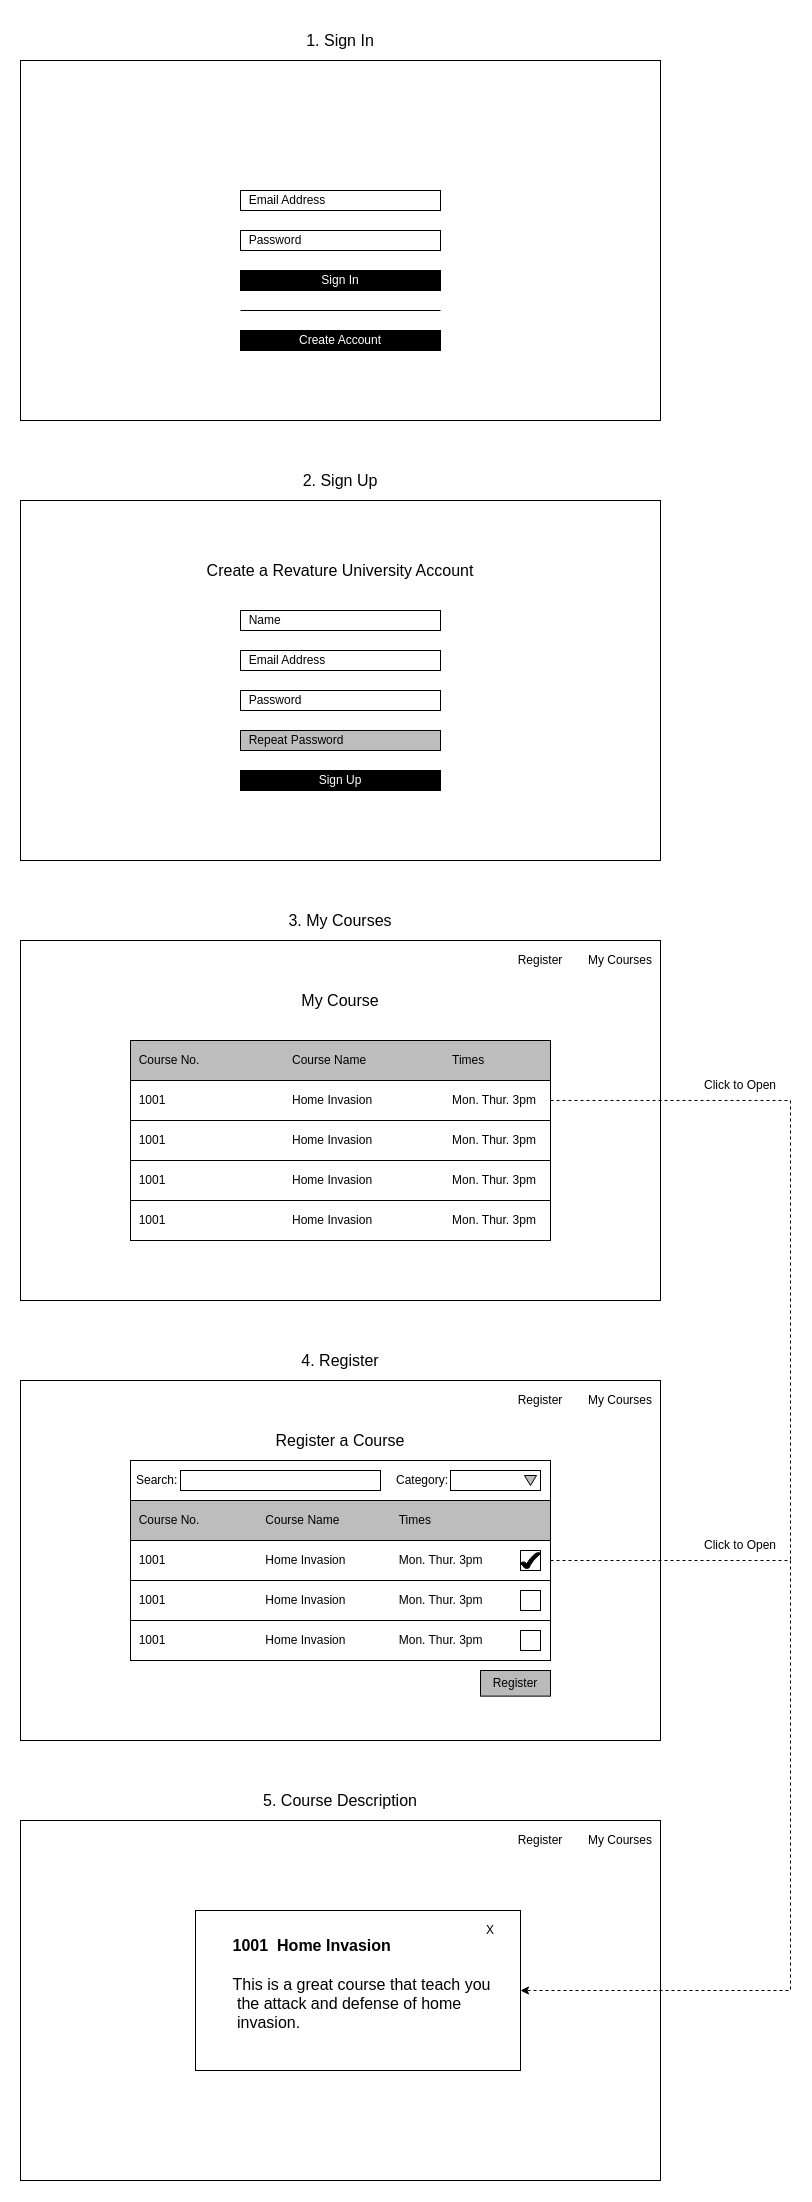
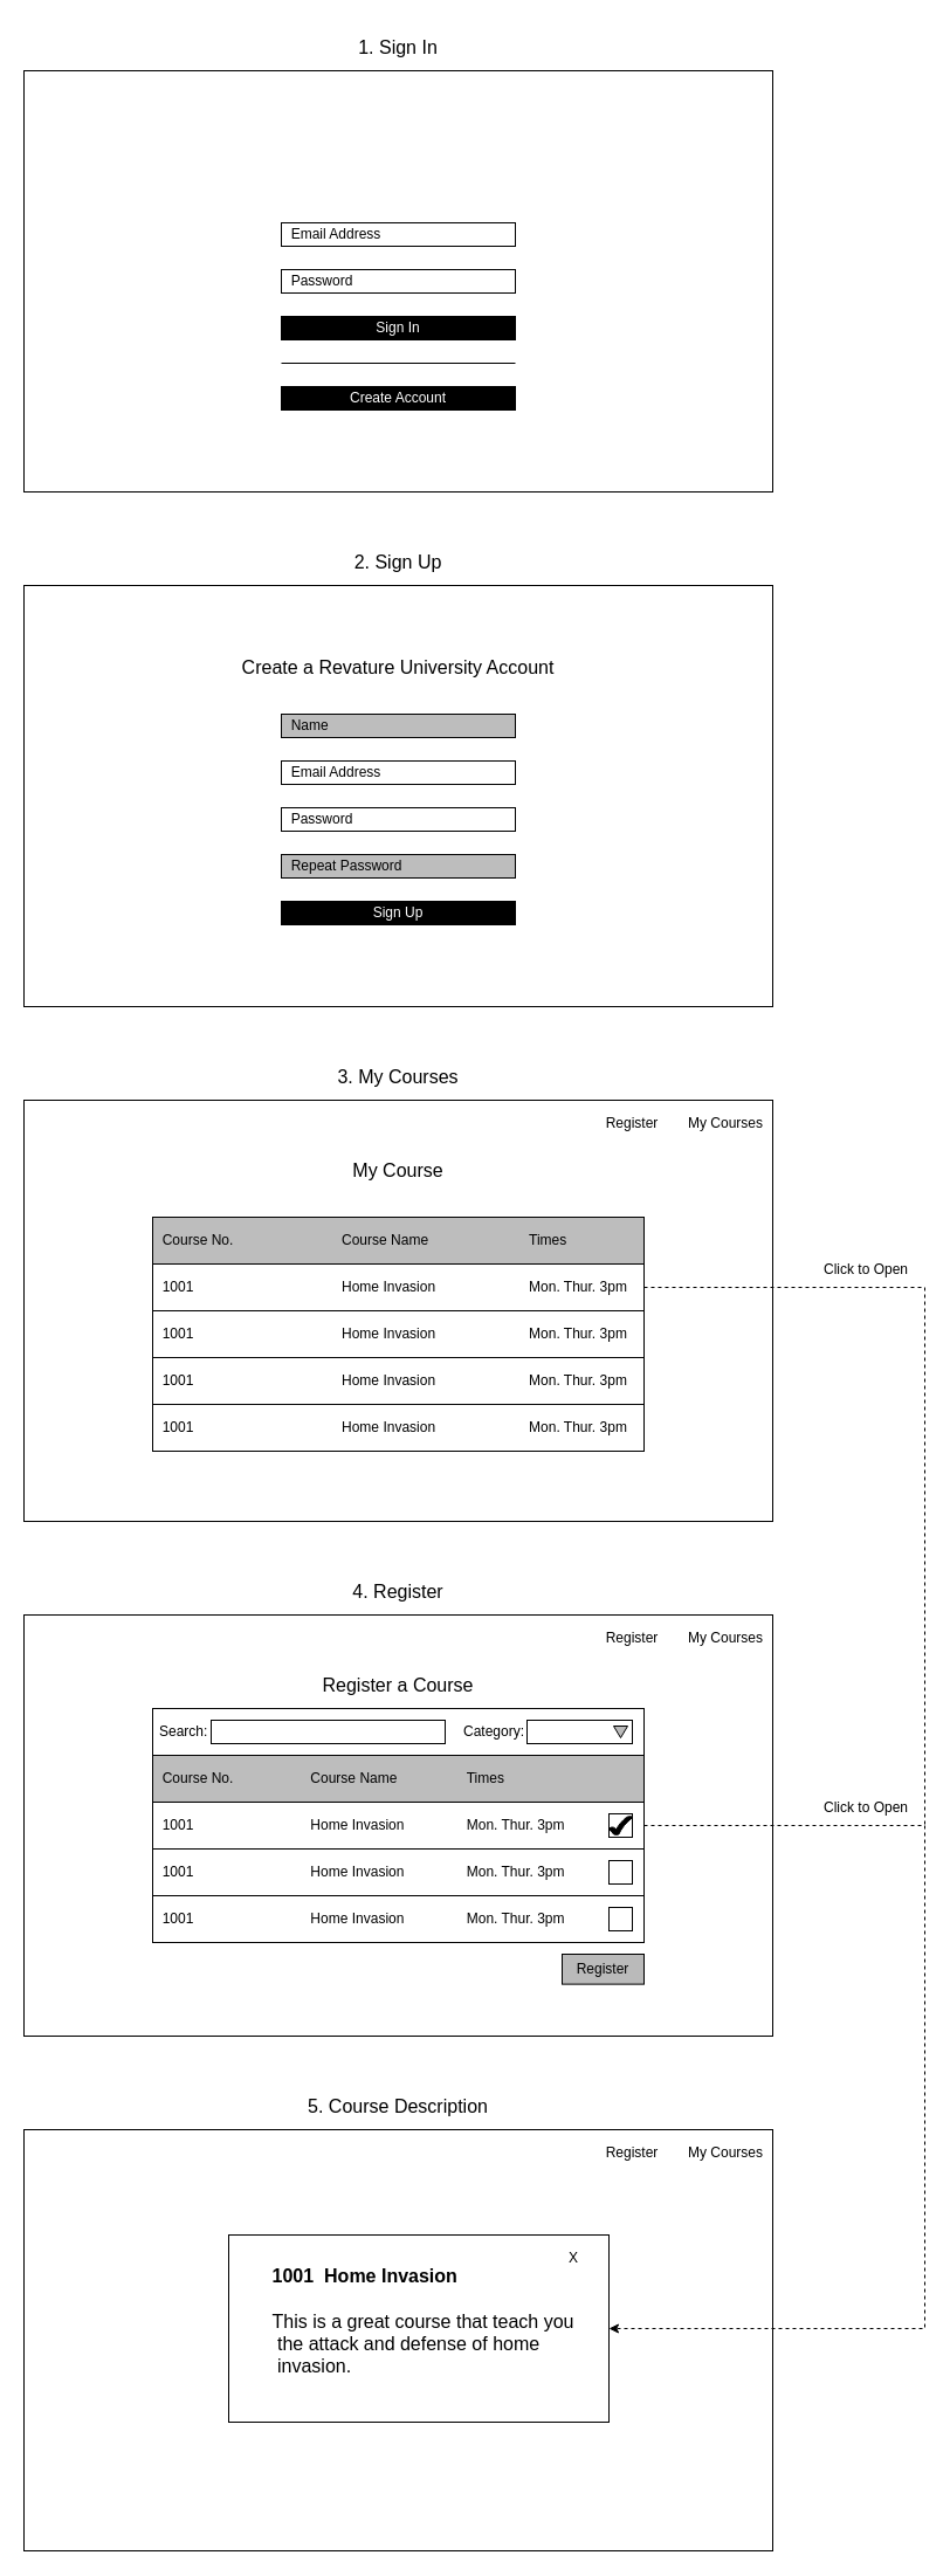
  <mxCell id="0" />
  <mxCell id="1" parent="0" />
  <mxCell id="2" value="" style="rounded=0;whiteSpace=wrap;html=1;" parent="1" vertex="1"><mxGeometry x="20" y="60" width="640" height="360" as="geometry" /></mxCell>
  <mxCell id="3" value="&amp;nbsp; Email Address" style="rounded=0;whiteSpace=wrap;html=1;align=left;" parent="1" vertex="1"><mxGeometry x="240" y="190" width="200" height="20" as="geometry" /></mxCell>
  <mxCell id="4" value="&amp;nbsp; Password" style="rounded=0;whiteSpace=wrap;html=1;align=left;" parent="1" vertex="1"><mxGeometry x="240" y="230" width="200" height="20" as="geometry" /></mxCell>
  <mxCell id="5" value="Sign In" style="rounded=0;whiteSpace=wrap;html=1;align=center;fillColor=#000000;fontColor=#FFFFFF;" parent="1" vertex="1"><mxGeometry x="240" y="270" width="200" height="20" as="geometry" /></mxCell>
  <mxCell id="6" value="" style="endArrow=none;html=1;rounded=0;" parent="1" edge="1"><mxGeometry width="50" height="50" relative="1" as="geometry"><mxPoint x="440" y="310" as="sourcePoint" /><mxPoint x="240" y="310" as="targetPoint" /></mxGeometry></mxCell>
  <mxCell id="7" value="Create Account" style="rounded=0;whiteSpace=wrap;html=1;align=center;fillColor=#000000;fontColor=#FFFFFF;" parent="1" vertex="1"><mxGeometry x="240" y="330" width="200" height="20" as="geometry" /></mxCell>
  <mxCell id="8" value="&lt;font style=&quot;font-size: 16px;&quot;&gt;1. Sign In&lt;/font&gt;" style="text;html=1;align=center;verticalAlign=middle;whiteSpace=wrap;rounded=0;" parent="1" vertex="1"><mxGeometry x="240" y="20" width="200" height="40" as="geometry" /></mxCell>
  <mxCell id="9" value="" style="rounded=0;whiteSpace=wrap;html=1;" parent="1" vertex="1"><mxGeometry x="20" y="500" width="640" height="360" as="geometry" /></mxCell>
  <mxCell id="10" value="&amp;nbsp; Email Address" style="rounded=0;whiteSpace=wrap;html=1;align=left;" parent="1" vertex="1"><mxGeometry x="240" y="650" width="200" height="20" as="geometry" /></mxCell>
  <mxCell id="11" value="&amp;nbsp; Password" style="rounded=0;whiteSpace=wrap;html=1;align=left;" parent="1" vertex="1"><mxGeometry x="240" y="690" width="200" height="20" as="geometry" /></mxCell>
  <mxCell id="12" value="Sign Up" style="rounded=0;whiteSpace=wrap;html=1;align=center;fillColor=#000000;fontColor=#FFFFFF;" parent="1" vertex="1"><mxGeometry x="240" y="770" width="200" height="20" as="geometry" /></mxCell>
  <mxCell id="13" value="&lt;font style=&quot;font-size: 16px;&quot;&gt;2. Sign Up&lt;/font&gt;" style="text;html=1;align=center;verticalAlign=middle;whiteSpace=wrap;rounded=0;" parent="1" vertex="1"><mxGeometry x="240" y="460" width="200" height="40" as="geometry" /></mxCell>
  <mxCell id="14" value="&lt;span style=&quot;font-size: 16px;&quot;&gt;Create a Revature University Account&lt;/span&gt;" style="text;html=1;align=center;verticalAlign=middle;whiteSpace=wrap;rounded=0;" parent="1" vertex="1"><mxGeometry x="140" y="540" width="400" height="60" as="geometry" /></mxCell>
  <mxCell id="15" value="" style="endArrow=none;html=1;rounded=0;" parent="1" edge="1"><mxGeometry width="50" height="50" relative="1" as="geometry"><mxPoint x="440" y="1190" as="sourcePoint" /><mxPoint x="240" y="1190" as="targetPoint" /></mxGeometry></mxCell>
  <mxCell id="16" value="" style="rounded=0;whiteSpace=wrap;html=1;" parent="1" vertex="1"><mxGeometry x="20" y="940" width="640" height="360" as="geometry" /></mxCell>
  <mxCell id="17" value="&lt;font style=&quot;font-size: 16px;&quot;&gt;3. My Courses&lt;/font&gt;" style="text;html=1;align=center;verticalAlign=middle;whiteSpace=wrap;rounded=0;" parent="1" vertex="1"><mxGeometry x="240" y="900" width="200" height="40" as="geometry" /></mxCell>
  <mxCell id="18" value="My Courses" style="text;html=1;align=center;verticalAlign=middle;whiteSpace=wrap;rounded=0;" parent="1" vertex="1"><mxGeometry x="580" y="940" width="80" height="40" as="geometry" /></mxCell>
  <mxCell id="19" value="Register" style="text;html=1;align=center;verticalAlign=middle;whiteSpace=wrap;rounded=0;" parent="1" vertex="1"><mxGeometry x="500" y="940" width="80" height="40" as="geometry" /></mxCell>
  <mxCell id="20" value="&lt;font style=&quot;font-size: 16px;&quot;&gt;My Course&lt;/font&gt;" style="text;html=1;align=center;verticalAlign=middle;whiteSpace=wrap;rounded=0;" parent="1" vertex="1"><mxGeometry x="280" y="980" width="120" height="40" as="geometry" /></mxCell>
  <mxCell id="21" value="&amp;nbsp; Course No.&lt;span style=&quot;white-space: pre;&quot;&gt;&#09;&lt;/span&gt;&lt;span style=&quot;white-space: pre;&quot;&gt;&#09;&lt;/span&gt;&lt;span style=&quot;white-space: pre;&quot;&gt;&#09;&lt;span style=&quot;white-space: pre;&quot;&gt;&#09;&lt;/span&gt;&lt;/span&gt;Course Name&lt;span style=&quot;white-space: pre;&quot;&gt;&#09;&lt;/span&gt;&lt;span style=&quot;white-space: pre;&quot;&gt;&#09;&lt;/span&gt;&lt;span style=&quot;white-space: pre;&quot;&gt;&#09;&lt;span style=&quot;white-space: pre;&quot;&gt;&#09;&lt;/span&gt;Times&lt;/span&gt;" style="rounded=0;whiteSpace=wrap;html=1;fillColor=#BDBDBD;align=left;" parent="1" vertex="1"><mxGeometry x="130" y="1040" width="420" height="40" as="geometry" /></mxCell>
  <mxCell id="22" value="&amp;nbsp; 1001&lt;span style=&quot;white-space: pre;&quot;&gt;&#09;&lt;/span&gt;&lt;span style=&quot;white-space: pre;&quot;&gt;&#09;&lt;/span&gt;&lt;span style=&quot;white-space: pre;&quot;&gt;&#09;&lt;/span&gt;&lt;span style=&quot;white-space: pre;&quot;&gt;&#09;&lt;/span&gt;&lt;span style=&quot;white-space: pre;&quot;&gt;&#09;&lt;/span&gt;Home Invasion&lt;span style=&quot;white-space: pre;&quot;&gt;&#09;&lt;/span&gt;&lt;span style=&quot;white-space: pre;&quot;&gt;&#09;&lt;/span&gt;&lt;span style=&quot;white-space: pre;&quot;&gt;&#09;&lt;/span&gt;Mon. Thur. 3pm" style="rounded=0;whiteSpace=wrap;html=1;align=left;" parent="1" vertex="1"><mxGeometry x="130" y="1080" width="420" height="40" as="geometry" /></mxCell>
  <mxCell id="23" value="&amp;nbsp; 1001&lt;span style=&quot;white-space: pre;&quot;&gt;&#09;&lt;/span&gt;&lt;span style=&quot;white-space: pre;&quot;&gt;&#09;&lt;/span&gt;&lt;span style=&quot;white-space: pre;&quot;&gt;&#09;&lt;/span&gt;&lt;span style=&quot;white-space: pre;&quot;&gt;&#09;&lt;/span&gt;&lt;span style=&quot;white-space: pre;&quot;&gt;&#09;&lt;/span&gt;Home Invasion&lt;span style=&quot;white-space: pre;&quot;&gt;&#09;&lt;/span&gt;&lt;span style=&quot;white-space: pre;&quot;&gt;&#09;&lt;/span&gt;&lt;span style=&quot;white-space: pre;&quot;&gt;&#09;&lt;/span&gt;Mon. Thur. 3pm" style="rounded=0;whiteSpace=wrap;html=1;align=left;" parent="1" vertex="1"><mxGeometry x="130" y="1120" width="420" height="40" as="geometry" /></mxCell>
  <mxCell id="24" value="&amp;nbsp; 1001&lt;span style=&quot;white-space: pre;&quot;&gt;&#09;&lt;/span&gt;&lt;span style=&quot;white-space: pre;&quot;&gt;&#09;&lt;/span&gt;&lt;span style=&quot;white-space: pre;&quot;&gt;&#09;&lt;/span&gt;&lt;span style=&quot;white-space: pre;&quot;&gt;&#09;&lt;/span&gt;&lt;span style=&quot;white-space: pre;&quot;&gt;&#09;&lt;/span&gt;Home Invasion&lt;span style=&quot;white-space: pre;&quot;&gt;&#09;&lt;/span&gt;&lt;span style=&quot;white-space: pre;&quot;&gt;&#09;&lt;/span&gt;&lt;span style=&quot;white-space: pre;&quot;&gt;&#09;&lt;/span&gt;Mon. Thur. 3pm" style="rounded=0;whiteSpace=wrap;html=1;align=left;" parent="1" vertex="1"><mxGeometry x="130" y="1160" width="420" height="40" as="geometry" /></mxCell>
  <mxCell id="25" value="&amp;nbsp; 1001&lt;span style=&quot;white-space: pre;&quot;&gt;&#09;&lt;/span&gt;&lt;span style=&quot;white-space: pre;&quot;&gt;&#09;&lt;/span&gt;&lt;span style=&quot;white-space: pre;&quot;&gt;&#09;&lt;/span&gt;&lt;span style=&quot;white-space: pre;&quot;&gt;&#09;&lt;/span&gt;&lt;span style=&quot;white-space: pre;&quot;&gt;&#09;&lt;/span&gt;Home Invasion&lt;span style=&quot;white-space: pre;&quot;&gt;&#09;&lt;/span&gt;&lt;span style=&quot;white-space: pre;&quot;&gt;&#09;&lt;/span&gt;&lt;span style=&quot;white-space: pre;&quot;&gt;&#09;&lt;/span&gt;Mon. Thur. 3pm" style="rounded=0;whiteSpace=wrap;html=1;align=left;" parent="1" vertex="1"><mxGeometry x="130" y="1200" width="420" height="40" as="geometry" /></mxCell>
  <mxCell id="26" value="" style="endArrow=none;html=1;rounded=0;" parent="1" edge="1"><mxGeometry width="50" height="50" relative="1" as="geometry"><mxPoint x="440" y="1610" as="sourcePoint" /><mxPoint x="240" y="1610" as="targetPoint" /></mxGeometry></mxCell>
  <mxCell id="27" value="" style="rounded=0;whiteSpace=wrap;html=1;" parent="1" vertex="1"><mxGeometry x="20" y="1380" width="640" height="360" as="geometry" /></mxCell>
  <mxCell id="28" value="&lt;font style=&quot;font-size: 16px;&quot;&gt;4. Register&lt;/font&gt;" style="text;html=1;align=center;verticalAlign=middle;whiteSpace=wrap;rounded=0;" parent="1" vertex="1"><mxGeometry x="240" y="1340" width="200" height="40" as="geometry" /></mxCell>
  <mxCell id="29" value="My Courses" style="text;html=1;align=center;verticalAlign=middle;whiteSpace=wrap;rounded=0;" parent="1" vertex="1"><mxGeometry x="580" y="1380" width="80" height="40" as="geometry" /></mxCell>
  <mxCell id="30" value="Register" style="text;html=1;align=center;verticalAlign=middle;whiteSpace=wrap;rounded=0;" parent="1" vertex="1"><mxGeometry x="500" y="1380" width="80" height="40" as="geometry" /></mxCell>
  <mxCell id="31" value="&lt;font style=&quot;font-size: 16px;&quot;&gt;Register a Course&lt;/font&gt;" style="text;html=1;align=center;verticalAlign=middle;whiteSpace=wrap;rounded=0;" parent="1" vertex="1"><mxGeometry x="240" y="1420" width="200" height="40" as="geometry" /></mxCell>
  <mxCell id="32" value="&amp;nbsp; Course No.&lt;span style=&quot;white-space: pre;&quot;&gt;&#09;&lt;/span&gt;&lt;span style=&quot;white-space: pre;&quot;&gt;&#09;&lt;span style=&quot;white-space: pre;&quot;&gt;&#09;&lt;/span&gt;&lt;/span&gt;Course Name&lt;span style=&quot;white-space: pre;&quot;&gt;&#09;&lt;/span&gt;&lt;span style=&quot;white-space: pre;&quot;&gt;&#09;&lt;/span&gt;&lt;span style=&quot;white-space: pre;&quot;&gt;&#09;Times&lt;span style=&quot;white-space: pre;&quot;&gt;&#09;&lt;/span&gt;&lt;span style=&quot;white-space: pre;&quot;&gt;&#09;&lt;/span&gt;&lt;/span&gt;" style="rounded=0;whiteSpace=wrap;html=1;fillColor=#BDBDBD;align=left;" parent="1" vertex="1"><mxGeometry x="130" y="1500" width="420" height="40" as="geometry" /></mxCell>
  <mxCell id="33" value="&amp;nbsp; 1001&lt;span style=&quot;white-space: pre;&quot;&gt;&#09;&lt;/span&gt;&lt;span style=&quot;white-space: pre;&quot;&gt;&#09;&lt;/span&gt;&lt;span style=&quot;white-space: pre;&quot;&gt;&#09;&lt;/span&gt;&lt;span style=&quot;white-space: pre;&quot;&gt;&#09;&lt;/span&gt;Home Invasion&lt;span style=&quot;white-space: pre;&quot;&gt;&#09;&lt;/span&gt;&lt;span style=&quot;white-space: pre;&quot;&gt;&#09;&lt;/span&gt;Mon. Thur. 3pm" style="rounded=0;whiteSpace=wrap;html=1;align=left;" parent="1" vertex="1"><mxGeometry x="130" y="1540" width="420" height="40" as="geometry" /></mxCell>
  <mxCell id="34" value="&amp;nbsp; 1001&lt;span style=&quot;white-space: pre;&quot;&gt;&#09;&lt;/span&gt;&lt;span style=&quot;white-space: pre;&quot;&gt;&#09;&lt;/span&gt;&lt;span style=&quot;white-space: pre;&quot;&gt;&#09;&lt;/span&gt;&lt;span style=&quot;white-space: pre;&quot;&gt;&#09;&lt;/span&gt;Home Invasion&lt;span style=&quot;white-space: pre;&quot;&gt;&#09;&lt;/span&gt;&lt;span style=&quot;white-space: pre;&quot;&gt;&#09;&lt;/span&gt;Mon. Thur. 3pm" style="rounded=0;whiteSpace=wrap;html=1;align=left;" parent="1" vertex="1"><mxGeometry x="130" y="1580" width="420" height="40" as="geometry" /></mxCell>
  <mxCell id="35" value="&amp;nbsp; 1001&lt;span style=&quot;white-space: pre;&quot;&gt;&#09;&lt;/span&gt;&lt;span style=&quot;white-space: pre;&quot;&gt;&#09;&lt;/span&gt;&lt;span style=&quot;white-space: pre;&quot;&gt;&#09;&lt;/span&gt;&lt;span style=&quot;white-space: pre;&quot;&gt;&#09;&lt;/span&gt;Home Invasion&lt;span style=&quot;white-space: pre;&quot;&gt;&#09;&lt;/span&gt;&lt;span style=&quot;white-space: pre;&quot;&gt;&#09;&lt;/span&gt;Mon. Thur. 3pm" style="rounded=0;whiteSpace=wrap;html=1;align=left;" parent="1" vertex="1"><mxGeometry x="130" y="1620" width="420" height="40" as="geometry" /></mxCell>
  <mxCell id="36" value="&amp;nbsp;&amp;nbsp;" style="rounded=0;whiteSpace=wrap;html=1;align=left;" parent="1" vertex="1"><mxGeometry x="130" y="1460" width="420" height="40" as="geometry" /></mxCell>
  <mxCell id="37" value="" style="rounded=0;whiteSpace=wrap;html=1;" parent="1" vertex="1"><mxGeometry x="180" y="1470" width="200" height="20" as="geometry" /></mxCell>
  <mxCell id="38" value="Search:" style="text;strokeColor=none;fillColor=none;align=left;verticalAlign=middle;spacingLeft=4;spacingRight=4;overflow=hidden;points=[[0,0.5],[1,0.5]];portConstraint=eastwest;rotatable=0;whiteSpace=wrap;html=1;" parent="1" vertex="1"><mxGeometry x="130" y="1460" width="80" height="40" as="geometry" /></mxCell>
  <mxCell id="39" value="Category:" style="text;strokeColor=none;fillColor=none;align=left;verticalAlign=middle;spacingLeft=4;spacingRight=4;overflow=hidden;points=[[0,0.5],[1,0.5]];portConstraint=eastwest;rotatable=0;whiteSpace=wrap;html=1;" parent="1" vertex="1"><mxGeometry x="390" y="1460" width="80" height="40" as="geometry" /></mxCell>
  <mxCell id="40" value="" style="rounded=0;whiteSpace=wrap;html=1;fontColor=#FCFCFC;" parent="1" vertex="1"><mxGeometry x="450" y="1470" width="90" height="20" as="geometry" /></mxCell>
  <mxCell id="41" value="" style="triangle;whiteSpace=wrap;html=1;rotation=90;fillColor=#BABABA;" parent="1" vertex="1"><mxGeometry x="525" y="1474" width="10" height="12" as="geometry" /></mxCell>
  <mxCell id="42" value="Register" style="rounded=0;whiteSpace=wrap;html=1;fillColor=#BABABA;" parent="1" vertex="1"><mxGeometry x="480" y="1670" width="70" height="25.63" as="geometry" /></mxCell>
  <mxCell id="43" value="" style="rounded=0;whiteSpace=wrap;html=1;" parent="1" vertex="1"><mxGeometry x="520" y="1550" width="20" height="20" as="geometry" /></mxCell>
  <mxCell id="44" value="" style="rounded=0;whiteSpace=wrap;html=1;" parent="1" vertex="1"><mxGeometry x="520" y="1630" width="20" height="20" as="geometry" /></mxCell>
  <mxCell id="45" value="" style="rounded=0;whiteSpace=wrap;html=1;" parent="1" vertex="1"><mxGeometry x="520" y="1590" width="20" height="20" as="geometry" /></mxCell>
  <mxCell id="46" value="" style="verticalLabelPosition=bottom;verticalAlign=top;html=1;shape=mxgraph.basic.tick;fillColor=#000000;" parent="1" vertex="1"><mxGeometry x="520" y="1552" width="20" height="16" as="geometry" /></mxCell>
  <mxCell id="47" value="" style="rounded=0;whiteSpace=wrap;html=1;" parent="1" vertex="1"><mxGeometry x="20" y="1820" width="640" height="360" as="geometry" /></mxCell>
  <mxCell id="48" value="&lt;font style=&quot;font-size: 16px;&quot;&gt;5. Course Description&lt;/font&gt;" style="text;html=1;align=center;verticalAlign=middle;whiteSpace=wrap;rounded=0;" parent="1" vertex="1"><mxGeometry x="240" y="1780" width="200" height="40" as="geometry" /></mxCell>
  <mxCell id="49" value="&lt;div style=&quot;font-size: 16px;&quot;&gt;&lt;font style=&quot;font-size: 16px;&quot;&gt;&lt;br&gt;&lt;/font&gt;&lt;/div&gt;&lt;div style=&quot;font-size: 16px;&quot;&gt;&lt;span style=&quot;white-space: pre;&quot;&gt;&lt;font style=&quot;font-size: 16px;&quot;&gt;&#09;&lt;b&gt;1001  Home Invasion&lt;/b&gt;&lt;/font&gt;&lt;/span&gt;&lt;br&gt;&lt;/div&gt;&lt;div style=&quot;font-size: 16px;&quot;&gt;&lt;span style=&quot;white-space: pre;&quot;&gt;&lt;font style=&quot;font-size: 16px;&quot;&gt;&lt;br&gt;&lt;/font&gt;&lt;/span&gt;&lt;/div&gt;&lt;div style=&quot;font-size: 16px;&quot;&gt;&lt;span style=&quot;white-space: pre;&quot;&gt;&lt;font style=&quot;font-size: 16px;&quot;&gt;&lt;span style=&quot;white-space: pre;&quot;&gt;&#09;&lt;/span&gt;This is a great course that teach you &lt;br&gt;&lt;/font&gt;&lt;/span&gt;&lt;/div&gt;&lt;div style=&quot;font-size: 16px;&quot;&gt;&lt;span style=&quot;white-space: pre;&quot;&gt;&lt;font style=&quot;font-size: 16px;&quot;&gt;&lt;span style=&quot;white-space: pre;&quot;&gt;&#09;&lt;/span&gt; the attack and defense of home &lt;br&gt;&lt;/font&gt;&lt;/span&gt;&lt;/div&gt;&lt;div style=&quot;font-size: 16px;&quot;&gt;&lt;span style=&quot;white-space: pre;&quot;&gt;&#09;&lt;/span&gt;&amp;nbsp;invasion.&lt;br&gt;&lt;/div&gt;" style="rounded=0;whiteSpace=wrap;html=1;align=left;horizontal=1;verticalAlign=top;" parent="1" vertex="1"><mxGeometry x="195" y="1910" width="325" height="160" as="geometry" /></mxCell>
  <mxCell id="50" value="X" style="text;html=1;align=center;verticalAlign=middle;whiteSpace=wrap;rounded=0;" parent="1" vertex="1"><mxGeometry x="470" y="1910" width="40" height="40" as="geometry" /></mxCell>
  <mxCell id="51" style="edgeStyle=orthogonalEdgeStyle;rounded=0;orthogonalLoop=1;jettySize=auto;html=1;exitX=1;exitY=0.5;exitDx=0;exitDy=0;entryX=1;entryY=0.5;entryDx=0;entryDy=0;dashed=1;" parent="1" source="33" target="49" edge="1"><mxGeometry relative="1" as="geometry"><Array as="points"><mxPoint x="790" y="1560" /><mxPoint x="790" y="1990" /></Array></mxGeometry></mxCell>
  <mxCell id="52" style="edgeStyle=orthogonalEdgeStyle;rounded=0;orthogonalLoop=1;jettySize=auto;html=1;dashed=1;exitX=1;exitY=0.5;exitDx=0;exitDy=0;endArrow=none;endFill=0;" parent="1" source="22" edge="1"><mxGeometry relative="1" as="geometry"><mxPoint x="720" y="1060" as="sourcePoint" /><mxPoint x="790" y="1560" as="targetPoint" /><Array as="points"><mxPoint x="790" y="1100" /></Array></mxGeometry></mxCell>
  <mxCell id="53" value="Click to Open" style="text;html=1;align=center;verticalAlign=middle;whiteSpace=wrap;rounded=0;" parent="1" vertex="1"><mxGeometry x="700" y="1530" width="80" height="30" as="geometry" /></mxCell>
  <mxCell id="54" value="Click to Open" style="text;html=1;align=center;verticalAlign=middle;whiteSpace=wrap;rounded=0;" parent="1" vertex="1"><mxGeometry x="700" y="1070" width="80" height="30" as="geometry" /></mxCell>
  <mxCell id="55" value="Register" style="text;html=1;align=center;verticalAlign=middle;whiteSpace=wrap;rounded=0;" parent="1" vertex="1"><mxGeometry x="500" y="1820" width="80" height="40" as="geometry" /></mxCell>
  <mxCell id="56" value="My Courses" style="text;html=1;align=center;verticalAlign=middle;whiteSpace=wrap;rounded=0;" parent="1" vertex="1"><mxGeometry x="580" y="1820" width="80" height="40" as="geometry" /></mxCell>
- <mxCell id="57" value="&amp;nbsp; Name" style="rounded=0;whiteSpace=wrap;html=1;align=left;" vertex="1" parent="1"><mxGeometry x="240" y="610" width="200" height="20" as="geometry" /></mxCell>
+ <mxCell id="57" value="&amp;nbsp; Name" style="rounded=0;whiteSpace=wrap;html=1;align=left;fillColor=#bdbdbd;" vertex="1" parent="1"><mxGeometry x="240" y="610" width="200" height="20" as="geometry" /></mxCell>
  <mxCell id="58" value="&amp;nbsp; Repeat Password" style="rounded=0;whiteSpace=wrap;html=1;align=left;fillColor=#bdbdbd;" vertex="1" parent="1"><mxGeometry x="240" y="730" width="200" height="20" as="geometry" /></mxCell>
